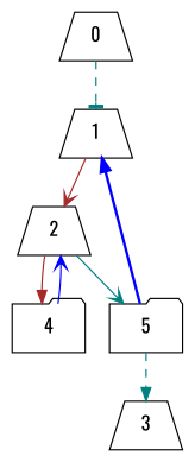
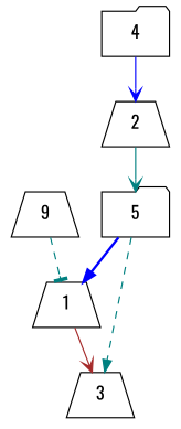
  digraph {
    fontname=Oswald
    node [fontname=Oswald shape=trapezium]
    edge [arrowhead=vee color=teal fontname=Oswald style=solid]
-   0
+   0 [label=9]
    1
    2
    4 [shape=folder]
    5 [shape=folder]
    3
    0 -> 1 [arrowhead=tee style=dashed]
-   1 -> 2 [color=brown]
-   2 -> 4 [arrowhead=normal color=brown]
+   1 -> 3 [color=brown]
    2 -> 5
    4 -> 2 [color=blue]
    5 -> 1 [arrowhead=normal color=blue style=bold]
    5 -> 3 [arrowhead=normal style=dashed]
  }
